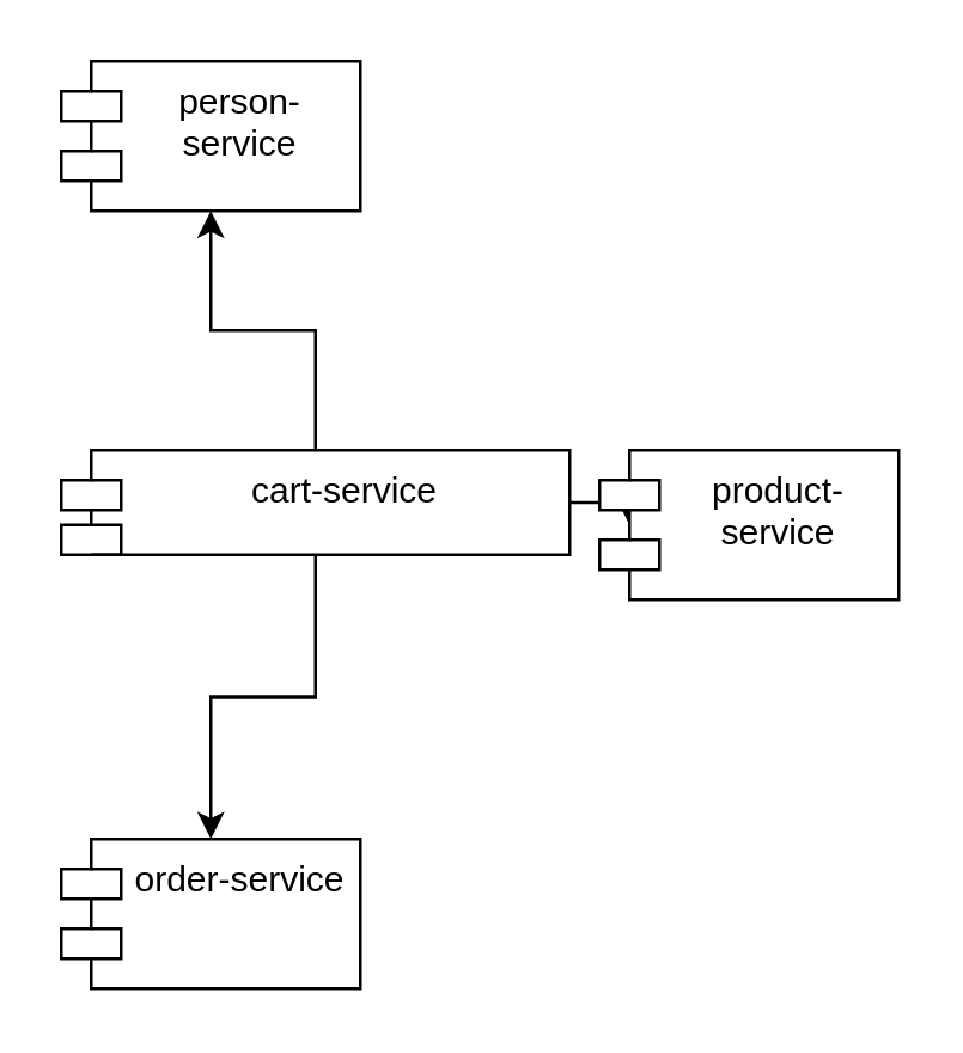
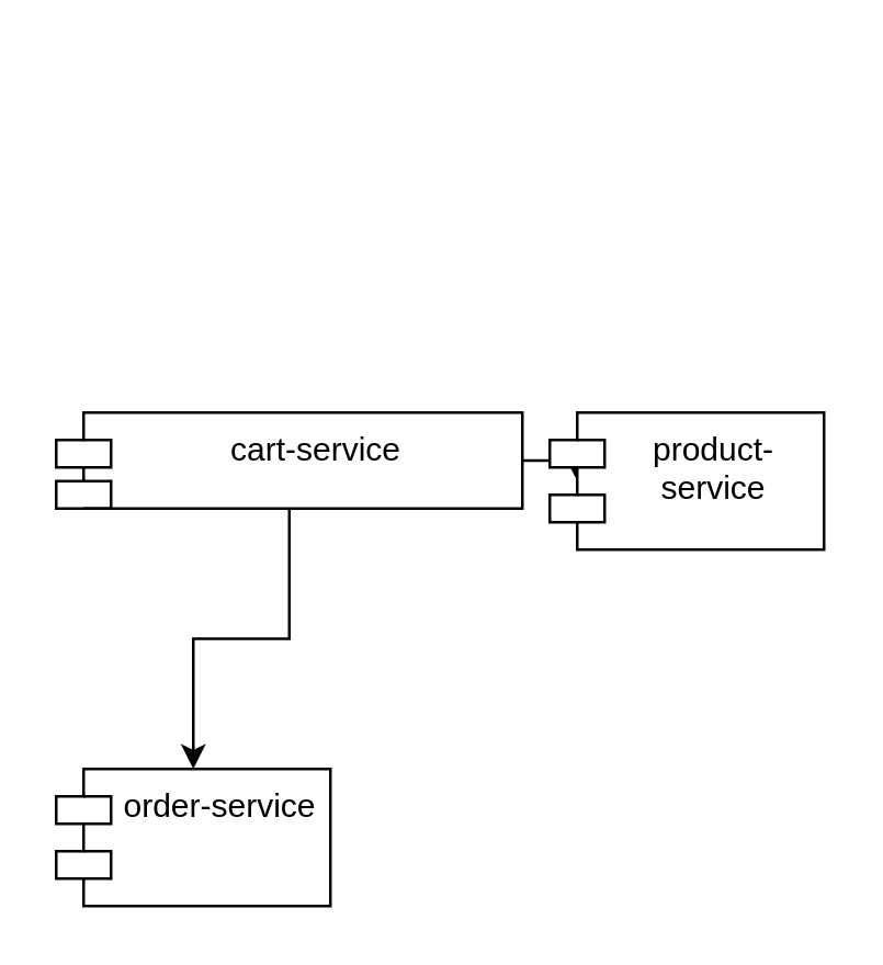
  <mxCell id="0" />
  <mxCell id="1" parent="0" />
  <mxCell id="2" value="" style="edgeStyle=orthogonalEdgeStyle;rounded=0;orthogonalLoop=1;jettySize=auto;html=1;" parent="1" source="5" target="6" edge="1"><mxGeometry relative="1" as="geometry" /></mxCell>
  <mxCell id="3" value="" style="edgeStyle=orthogonalEdgeStyle;rounded=0;orthogonalLoop=1;jettySize=auto;html=1;" edge="1" parent="1" source="5" target="7"><mxGeometry relative="1" as="geometry" /></mxCell>
- <mxCell id="4" value="" style="edgeStyle=orthogonalEdgeStyle;rounded=0;orthogonalLoop=1;jettySize=auto;html=1;" edge="1" parent="1" source="5" target="8"><mxGeometry relative="1" as="geometry" /></mxCell>
  <mxCell id="5" value="cart-service" style="shape=module;align=left;spacingLeft=20;align=center;verticalAlign=top;whiteSpace=wrap;html=1;" parent="1" vertex="1"><mxGeometry x="20" y="150" width="170" height="35" as="geometry" /></mxCell>
  <mxCell id="6" value="product-service" style="shape=module;align=left;spacingLeft=20;align=center;verticalAlign=top;whiteSpace=wrap;html=1;" parent="1" vertex="1"><mxGeometry x="200" y="150" width="100" height="50" as="geometry" /></mxCell>
  <mxCell id="7" value="order-service&lt;div&gt;&lt;br&gt;&lt;/div&gt;" style="shape=module;align=left;spacingLeft=20;align=center;verticalAlign=top;whiteSpace=wrap;html=1;" vertex="1" parent="1"><mxGeometry x="20" y="280" width="100" height="50" as="geometry" /></mxCell>
- <mxCell id="8" value="person-service" style="shape=module;align=left;spacingLeft=20;align=center;verticalAlign=top;whiteSpace=wrap;html=1;" vertex="1" parent="1"><mxGeometry x="20" y="20" width="100" height="50" as="geometry" /></mxCell>
